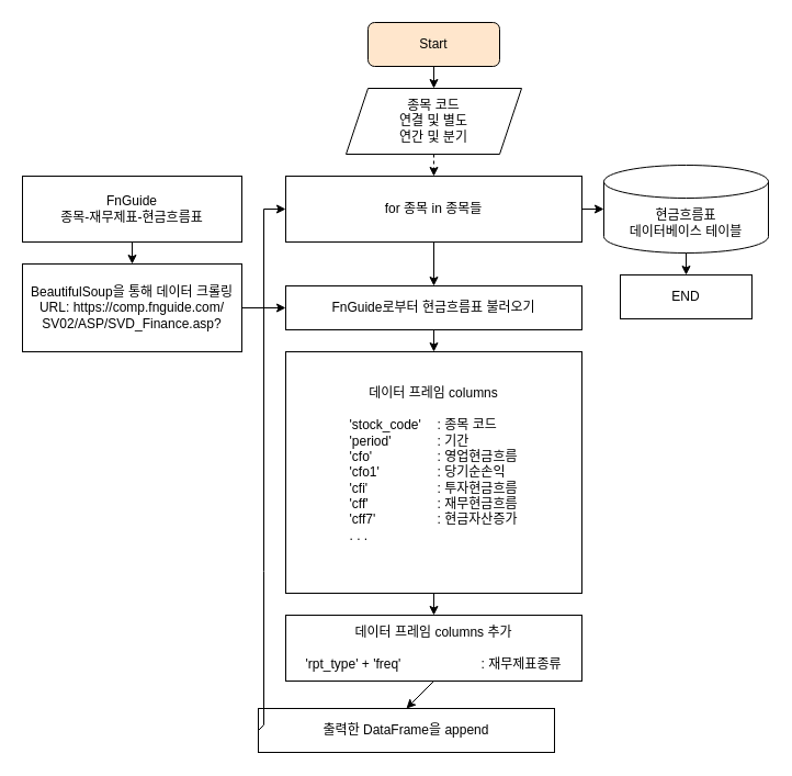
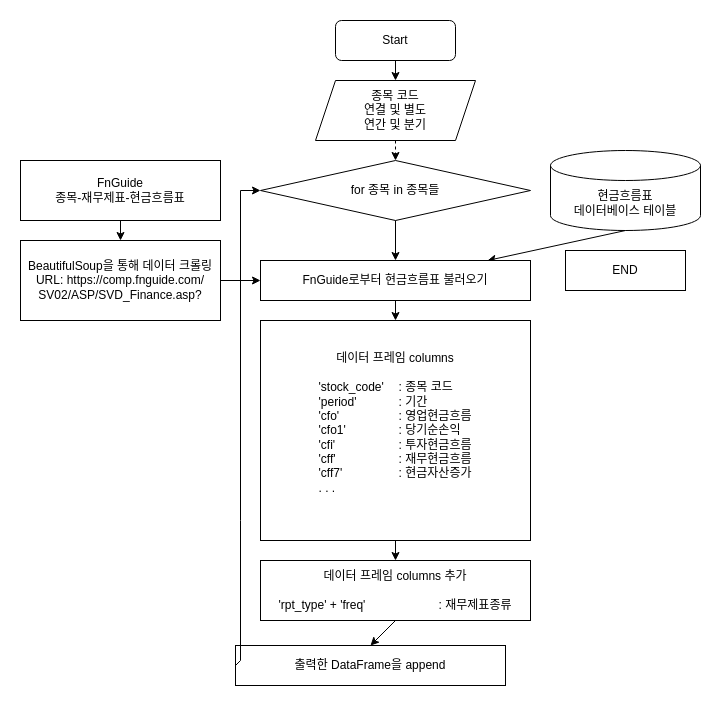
  <mxCell id="0" />
  <mxCell id="1" parent="0" />
- <mxCell id="2" value="Start" style="rounded=1;whiteSpace=wrap;html=1;fillColor=#ffe6cc;" parent="1" vertex="1"><mxGeometry x="335" y="20" width="120" height="40" as="geometry" /></mxCell>
+ <mxCell id="2" value="Start" style="rounded=1;whiteSpace=wrap;html=1;" parent="1" vertex="1"><mxGeometry x="335" y="20" width="120" height="40" as="geometry" /></mxCell>
  <mxCell id="3" value="종목 코드&lt;br&gt;연결 및 별도&lt;br&gt;연간 및 분기" style="shape=parallelogram;perimeter=parallelogramPerimeter;whiteSpace=wrap;html=1;fixedSize=1;" parent="1" vertex="1"><mxGeometry x="315" y="80" width="160" height="60" as="geometry" /></mxCell>
  <mxCell id="4" value="" style="endArrow=classic;html=1;rounded=0;entryX=0.5;entryY=0;entryDx=0;entryDy=0;" parent="1" source="2" target="3" edge="1"><mxGeometry width="50" height="50" relative="1" as="geometry"><mxPoint x="382.5" y="320" as="sourcePoint" /><mxPoint x="432.5" y="270" as="targetPoint" /></mxGeometry></mxCell>
- <mxCell id="5" value="for 종목 in 종목들" style="whiteSpace=wrap;html=1;rounded=0;" parent="1" vertex="1"><mxGeometry x="260" y="160" width="270" height="60" as="geometry" /></mxCell>
+ <mxCell id="5" value="for 종목 in 종목들" style="rhombus;whiteSpace=wrap;html=1;" parent="1" vertex="1"><mxGeometry x="260" y="160" width="270" height="60" as="geometry" /></mxCell>
  <mxCell id="6" value="" style="endArrow=classic;html=1;rounded=0;exitX=0.5;exitY=1;exitDx=0;exitDy=0;entryX=0.5;entryY=0;entryDx=0;entryDy=0;dashed=1;" parent="1" source="3" target="5" edge="1"><mxGeometry width="50" height="50" relative="1" as="geometry"><mxPoint x="382.5" y="320" as="sourcePoint" /><mxPoint x="432.5" y="270" as="targetPoint" /></mxGeometry></mxCell>
  <mxCell id="7" value="현금흐름표&lt;br&gt;데이터베이스 테이블" style="shape=cylinder3;whiteSpace=wrap;html=1;boundedLbl=1;backgroundOutline=1;size=15;" parent="1" vertex="1"><mxGeometry x="550" y="150" width="150" height="80" as="geometry" /></mxCell>
- <mxCell id="8" value="" style="endArrow=classic;html=1;rounded=0;exitX=1;exitY=0.5;exitDx=0;exitDy=0;entryX=0;entryY=0.5;entryDx=0;entryDy=0;entryPerimeter=0;" parent="1" source="5" target="7" edge="1"><mxGeometry width="50" height="50" relative="1" as="geometry"><mxPoint x="512.5" y="310" as="sourcePoint" /><mxPoint x="562.5" y="260" as="targetPoint" /></mxGeometry></mxCell>
- <mxCell id="9" value="" style="endArrow=classic;html=1;rounded=0;exitX=0.5;exitY=1;exitDx=0;exitDy=0;exitPerimeter=0;" parent="1" source="7" target="10" edge="1"><mxGeometry width="50" height="50" relative="1" as="geometry"><mxPoint x="545" y="290" as="sourcePoint" /><mxPoint x="640" y="250" as="targetPoint" /></mxGeometry></mxCell>
+ <mxCell id="9" value="" style="endArrow=classic;html=1;rounded=0;exitX=0.5;exitY=1;exitDx=0;exitDy=0;exitPerimeter=0;" parent="1" source="7" target="11" edge="1"><mxGeometry width="50" height="50" relative="1" as="geometry"><mxPoint x="545" y="290" as="sourcePoint" /><mxPoint x="640" y="250" as="targetPoint" /></mxGeometry></mxCell>
  <mxCell id="10" value="END" style="whiteSpace=wrap;html=1;rounded=0;" parent="1" vertex="1"><mxGeometry x="565" y="250" width="120" height="40" as="geometry" /></mxCell>
  <mxCell id="11" value="FnGuide로부터 현금흐름표 불러오기" style="rounded=0;whiteSpace=wrap;html=1;" parent="1" vertex="1"><mxGeometry x="260" y="260" width="270" height="40" as="geometry" /></mxCell>
  <mxCell id="12" value="" style="endArrow=classic;html=1;rounded=0;exitX=0.5;exitY=1;exitDx=0;exitDy=0;entryX=0.5;entryY=0;entryDx=0;entryDy=0;" parent="1" source="5" target="11" edge="1"><mxGeometry width="50" height="50" relative="1" as="geometry"><mxPoint x="472.5" y="300" as="sourcePoint" /><mxPoint x="522.5" y="250" as="targetPoint" /></mxGeometry></mxCell>
  <mxCell id="13" value="" style="endArrow=classic;html=1;rounded=0;exitX=0.5;exitY=1;exitDx=0;exitDy=0;entryX=0.5;entryY=0;entryDx=0;entryDy=0;" parent="1" source="11" edge="1"><mxGeometry width="50" height="50" relative="1" as="geometry"><mxPoint x="472.5" y="300" as="sourcePoint" /><mxPoint x="395" y="320" as="targetPoint" /></mxGeometry></mxCell>
  <mxCell id="14" value="출력한 DataFrame을 append" style="rounded=0;whiteSpace=wrap;html=1;" parent="1" vertex="1"><mxGeometry x="235" y="645" width="270" height="40" as="geometry" /></mxCell>
  <mxCell id="15" value="" style="endArrow=classic;html=1;rounded=0;exitX=0;exitY=0.5;exitDx=0;exitDy=0;entryX=0;entryY=0.5;entryDx=0;entryDy=0;" parent="1" source="14" target="5" edge="1"><mxGeometry width="50" height="50" relative="1" as="geometry"><mxPoint x="310" y="620" as="sourcePoint" /><mxPoint x="360" y="570" as="targetPoint" /><Array as="points"><mxPoint x="240" y="660" /><mxPoint x="240" y="520" /><mxPoint x="240" y="190" /></Array></mxGeometry></mxCell>
  <mxCell id="16" value="데이터 프레임 columns&lt;br&gt;&lt;br&gt;&lt;div style=&quot;text-align: left;&quot;&gt;&lt;span style=&quot;background-color: initial;&quot;&gt;'stock_code'&lt;span style=&quot;white-space: pre;&quot;&gt;&#09;&lt;/span&gt;: 종목 코드&lt;/span&gt;&lt;/div&gt;&lt;div style=&quot;text-align: left;&quot;&gt;&lt;span style=&quot;background-color: initial;&quot;&gt;'period'&lt;span style=&quot;white-space: pre;&quot;&gt;&#09;&lt;span style=&quot;white-space: pre;&quot;&gt;&#09;&lt;/span&gt;&lt;/span&gt;: 기간&lt;/span&gt;&lt;/div&gt;&lt;div style=&quot;text-align: left;&quot;&gt;&lt;span style=&quot;background-color: initial;&quot;&gt;'cfo'&lt;span style=&quot;white-space: pre;&quot;&gt;&#09;&lt;span style=&quot;white-space: pre;&quot;&gt;&#09;&lt;span style=&quot;white-space: pre;&quot;&gt;&#09;&lt;/span&gt;&lt;/span&gt;&lt;/span&gt;: 영업현금흐름&lt;/span&gt;&lt;/div&gt;&lt;div style=&quot;text-align: left;&quot;&gt;&lt;span style=&quot;background-color: initial;&quot;&gt;'cfo1'&lt;span style=&quot;white-space: pre;&quot;&gt;&#09;&lt;span style=&quot;white-space: pre;&quot;&gt;&#09;&lt;/span&gt;&lt;/span&gt;: 당기순손익&lt;/span&gt;&lt;/div&gt;&lt;div style=&quot;text-align: left;&quot;&gt;&lt;span style=&quot;background-color: initial;&quot;&gt;'cfi'&lt;span style=&quot;white-space: pre;&quot;&gt;&#09;&lt;span style=&quot;white-space: pre;&quot;&gt;&#09;&lt;span style=&quot;white-space: pre;&quot;&gt;&#09;&lt;/span&gt;&lt;/span&gt;&lt;/span&gt;:&amp;nbsp;투자현금흐름&lt;/span&gt;&lt;/div&gt;&lt;div style=&quot;text-align: left;&quot;&gt;&lt;span style=&quot;background-color: initial;&quot;&gt;'cff'&lt;span style=&quot;white-space: pre;&quot;&gt;&#09;&lt;/span&gt;&lt;span style=&quot;white-space: pre;&quot;&gt;&#09;&lt;span style=&quot;white-space: pre;&quot;&gt;&#09;&lt;/span&gt;&lt;/span&gt;: 재무현금흐름&lt;/span&gt;&lt;/div&gt;&lt;div style=&quot;text-align: left;&quot;&gt;&lt;span style=&quot;background-color: initial;&quot;&gt;'cff7'&lt;span style=&quot;white-space: pre;&quot;&gt;&#09;&lt;/span&gt;&lt;span style=&quot;white-space: pre;&quot;&gt;&#09;&lt;span style=&quot;white-space: pre;&quot;&gt;&#09;&lt;/span&gt;&lt;/span&gt;:&amp;nbsp;현금자산증가&lt;/span&gt;&lt;/div&gt;&lt;div style=&quot;text-align: left;&quot;&gt;. . .&lt;/div&gt;&lt;div style=&quot;text-align: left;&quot;&gt;&lt;br&gt;&lt;/div&gt;" style="rounded=0;whiteSpace=wrap;html=1;" parent="1" vertex="1"><mxGeometry x="260" y="320" width="270" height="220" as="geometry" /></mxCell>
  <mxCell id="17" value="" style="endArrow=classic;html=1;rounded=0;exitX=0.5;exitY=1;exitDx=0;exitDy=0;entryX=0.5;entryY=0;entryDx=0;entryDy=0;" parent="1" source="16" target="21" edge="1"><mxGeometry width="50" height="50" relative="1" as="geometry"><mxPoint x="420" y="320" as="sourcePoint" /><mxPoint x="470" y="270" as="targetPoint" /></mxGeometry></mxCell>
  <mxCell id="18" value="FnGuide&lt;br&gt;종목-재무제표-현금흐름표" style="rounded=0;whiteSpace=wrap;html=1;" parent="1" vertex="1"><mxGeometry x="20" y="160" width="200" height="60" as="geometry" /></mxCell>
  <mxCell id="19" value="BeautifulSoup을 통해 데이터 크롤링&lt;br&gt;URL: https://comp.fnguide.com/&lt;br&gt;SV02/ASP/SVD_Finance.asp?" style="rounded=0;whiteSpace=wrap;html=1;" parent="1" vertex="1"><mxGeometry x="20" y="240" width="200" height="80" as="geometry" /></mxCell>
  <mxCell id="20" value="" style="endArrow=classic;html=1;rounded=0;exitX=0.5;exitY=1;exitDx=0;exitDy=0;entryX=0.5;entryY=0;entryDx=0;entryDy=0;" parent="1" source="18" target="19" edge="1"><mxGeometry width="50" height="50" relative="1" as="geometry"><mxPoint x="200" y="430" as="sourcePoint" /><mxPoint x="250" y="380" as="targetPoint" /></mxGeometry></mxCell>
  <mxCell id="21" value="데이터 프레임 columns 추가&lt;br&gt;&lt;br&gt;&lt;div style=&quot;text-align: left;&quot;&gt;&lt;span style=&quot;background-color: initial;&quot;&gt;'rpt_type' + 'freq' &lt;span style=&quot;white-space: pre;&quot;&gt;&#09;&lt;/span&gt;&lt;span style=&quot;white-space: pre;&quot;&gt;&#09;&lt;/span&gt;&lt;span style=&quot;white-space: pre;&quot;&gt;&#09;&lt;/span&gt;: 재무제표종류&lt;/span&gt;&lt;/div&gt;" style="rounded=0;whiteSpace=wrap;html=1;" parent="1" vertex="1"><mxGeometry x="260" y="560" width="270" height="60" as="geometry" /></mxCell>
  <mxCell id="22" value="" style="endArrow=classic;html=1;rounded=0;exitX=0.5;exitY=1;exitDx=0;exitDy=0;entryX=0.5;entryY=0;entryDx=0;entryDy=0;" parent="1" source="21" target="14" edge="1"><mxGeometry width="50" height="50" relative="1" as="geometry"><mxPoint x="330" y="410" as="sourcePoint" /><mxPoint x="380" y="360" as="targetPoint" /></mxGeometry></mxCell>
  <mxCell id="23" value="" style="endArrow=classic;html=1;rounded=0;exitX=1;exitY=0.5;exitDx=0;exitDy=0;entryX=0;entryY=0.5;entryDx=0;entryDy=0;" parent="1" source="19" target="11" edge="1"><mxGeometry width="50" height="50" relative="1" as="geometry"><mxPoint x="180" y="310" as="sourcePoint" /><mxPoint x="230" y="260" as="targetPoint" /></mxGeometry></mxCell>
